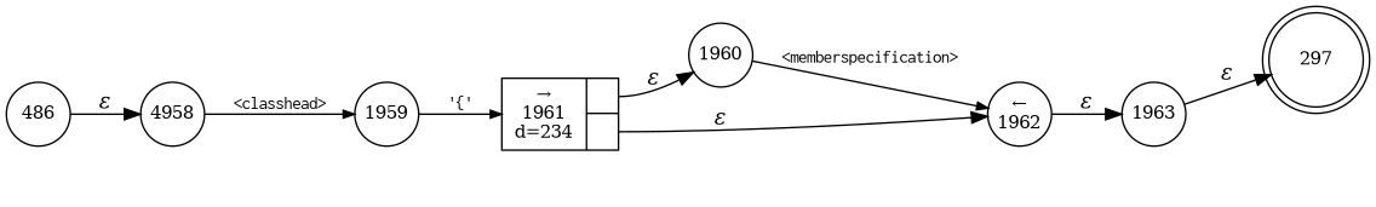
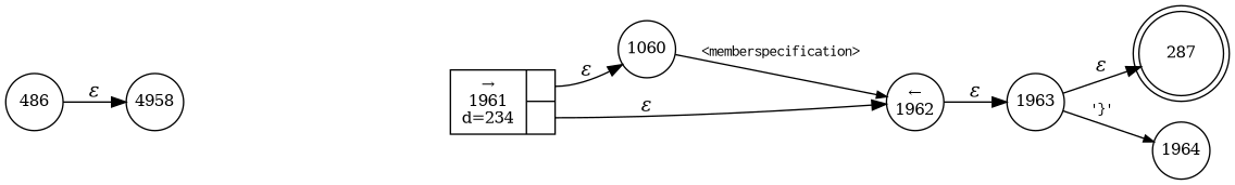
  digraph {
    rankdir=LR
    node [fixedsize=true fontsize=11 shape=circle peripheries=1]
    edge [fontname="Times-Italic"]
-   n1 [label=297 shape=doublecircle width=.6 peripheries=""]
+   n1 [label=287 shape=doublecircle width=.6 peripheries=""]
    n2 [label=4958 width=.55]
-   n3 [label=1959 width=.55]
    n4 [fixedsize=false label="{&rarr;\n1961\nd=234|{<p0>|<p1>}}" shape=record]
-   n5 [label=1960 width=.55]
+   n5 [label=1060 width=.55]
    n6 [label="&larr;\n1962" width=.55]
    n7 [label=1963 width=.55]
+   n8 [label=1964 width=.55]
    n9 [label=486 width=.55]
-   n2 -> n3 [arrowhead=normal arrowsize=.7 fontname=Courier fontsize=11 label="<classhead>"]
-   n3 -> n4 [arrowhead=normal arrowsize=.7 fontname=Courier fontsize=11 label="'{'"]
    n4 -> n5 [label="&epsilon;" tailport=p0]
    n4 -> n6 [label="&epsilon;" tailport=p1]
    n5 -> n6 [arrowhead=normal arrowsize=.7 fontname=Courier fontsize=11 label="<memberspecification>"]
    n6 -> n7 [label="&epsilon;"]
    n7 -> n1 [label="&epsilon;"]
+   n7 -> n8 [arrowhead=normal arrowsize=.7 fontname=Courier fontsize=11 label="'}'"]
    n9 -> n2 [label="&epsilon;"]
  }
